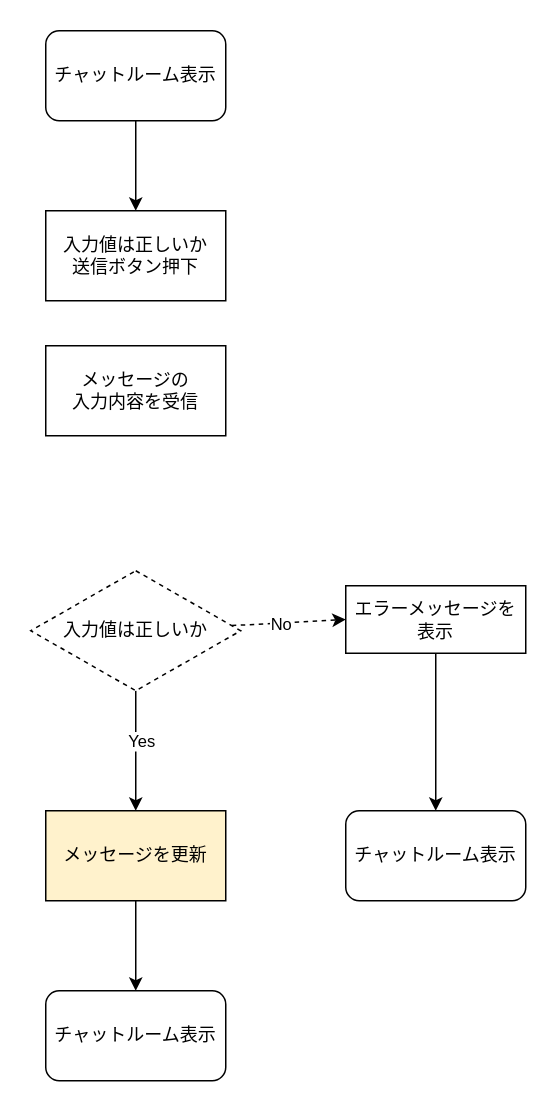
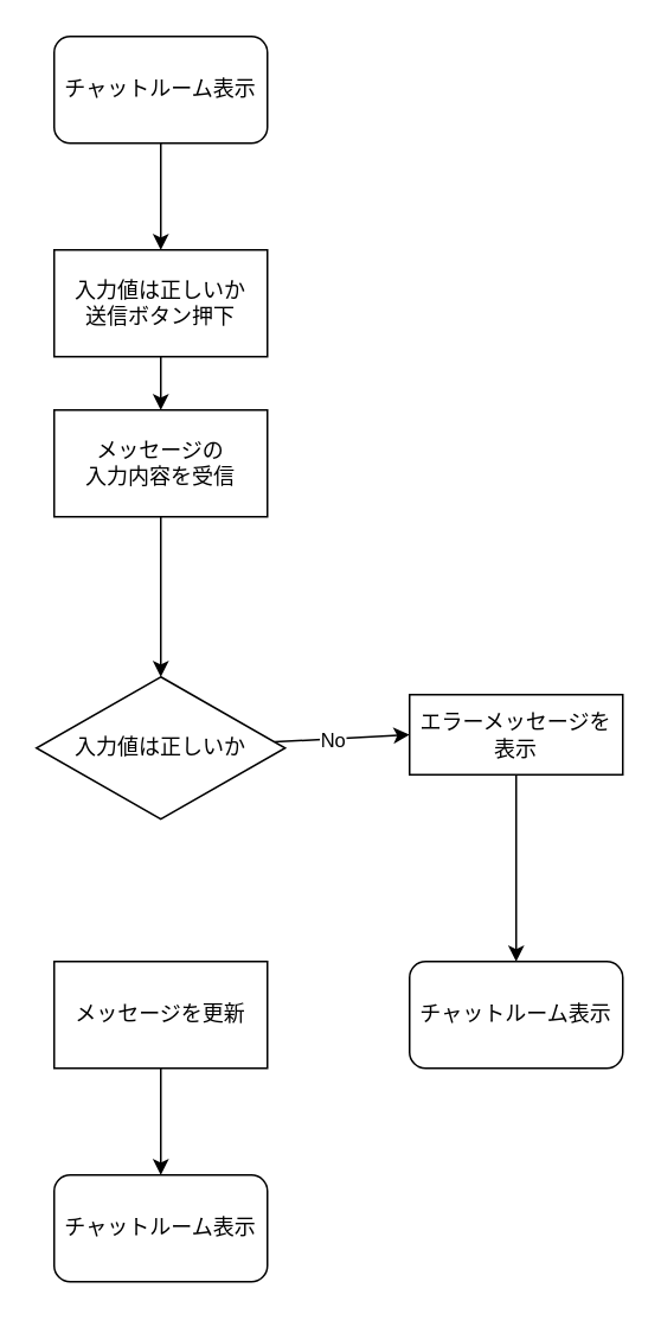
  <mxCell id="0" />
  <mxCell id="1" parent="0" />
+ <mxCell id="2" style="edgeStyle=none;html=1;entryX=0.5;entryY=0;entryDx=0;entryDy=0;" edge="1" parent="1" source="3" target="12"><mxGeometry relative="1" as="geometry" /></mxCell>
  <mxCell id="3" value="入力値は正しいか&lt;br&gt;送信ボタン押下" style="rounded=0;whiteSpace=wrap;html=1;" vertex="1" parent="1"><mxGeometry x="30" y="140" width="120" height="60" as="geometry" /></mxCell>
  <mxCell id="4" style="edgeStyle=none;html=1;entryX=0.5;entryY=0;entryDx=0;entryDy=0;" edge="1" parent="1" source="5" target="3"><mxGeometry relative="1" as="geometry" /></mxCell>
  <mxCell id="5" value="チャットルーム表示" style="rounded=1;whiteSpace=wrap;html=1;" vertex="1" parent="1"><mxGeometry x="30" y="20" width="120" height="60" as="geometry" /></mxCell>
- <mxCell id="6" style="edgeStyle=none;html=1;entryX=0;entryY=0.5;entryDx=0;entryDy=0;dashed=1;" edge="1" parent="1" source="10" target="14"><mxGeometry relative="1" as="geometry"><mxPoint x="240" y="420" as="targetPoint" /></mxGeometry></mxCell>
+ <mxCell id="6" style="edgeStyle=none;html=1;entryX=0;entryY=0.5;entryDx=0;entryDy=0;" edge="1" parent="1" source="10" target="14"><mxGeometry relative="1" as="geometry"><mxPoint x="240" y="420" as="targetPoint" /></mxGeometry></mxCell>
  <mxCell id="7" value="No" style="edgeLabel;html=1;align=center;verticalAlign=middle;resizable=0;points=[];" vertex="1" connectable="0" parent="6"><mxGeometry x="-0.171" y="-1" relative="1" as="geometry"><mxPoint as="offset" /></mxGeometry></mxCell>
- <mxCell id="8" style="edgeStyle=none;html=1;entryX=0.5;entryY=0;entryDx=0;entryDy=0;" edge="1" parent="1" source="10" target="17"><mxGeometry relative="1" as="geometry"><mxPoint x="90" y="520" as="targetPoint" /></mxGeometry></mxCell>
- <mxCell id="9" value="Yes" style="edgeLabel;html=1;align=center;verticalAlign=middle;resizable=0;points=[];" vertex="1" connectable="0" parent="8"><mxGeometry x="-0.175" y="3" relative="1" as="geometry"><mxPoint as="offset" /></mxGeometry></mxCell>
- <mxCell id="10" value="入力値は正しいか" style="rhombus;whiteSpace=wrap;html=1;dashed=1;" vertex="1" parent="1"><mxGeometry x="20" y="380" width="140" height="80" as="geometry" /></mxCell>
+ <mxCell id="10" value="入力値は正しいか" style="rhombus;whiteSpace=wrap;html=1;" vertex="1" parent="1"><mxGeometry x="20" y="380" width="140" height="80" as="geometry" /></mxCell>
+ <mxCell id="11" style="edgeStyle=none;html=1;entryX=0.5;entryY=0;entryDx=0;entryDy=0;" edge="1" parent="1" source="12" target="10"><mxGeometry relative="1" as="geometry" /></mxCell>
  <mxCell id="12" value="メッセージの&lt;br&gt;入力内容を受信" style="rounded=0;whiteSpace=wrap;html=1;" vertex="1" parent="1"><mxGeometry x="30" y="230" width="120" height="60" as="geometry" /></mxCell>
  <mxCell id="13" style="edgeStyle=none;html=1;entryX=0.5;entryY=0;entryDx=0;entryDy=0;" edge="1" parent="1" source="14" target="15"><mxGeometry relative="1" as="geometry" /></mxCell>
  <mxCell id="14" value="エラーメッセージを表示" style="rounded=0;whiteSpace=wrap;html=1;" vertex="1" parent="1"><mxGeometry x="230" y="390" width="120" height="45" as="geometry" /></mxCell>
  <mxCell id="15" value="チャットルーム表示" style="rounded=1;whiteSpace=wrap;html=1;" vertex="1" parent="1"><mxGeometry x="230" y="540" width="120" height="60" as="geometry" /></mxCell>
  <mxCell id="16" style="edgeStyle=none;html=1;entryX=0.5;entryY=0;entryDx=0;entryDy=0;" edge="1" parent="1" source="17" target="18"><mxGeometry relative="1" as="geometry" /></mxCell>
- <mxCell id="17" value="メッセージを更新" style="rounded=0;whiteSpace=wrap;html=1;fillColor=#fff2cc;" vertex="1" parent="1"><mxGeometry x="30" y="540" width="120" height="60" as="geometry" /></mxCell>
+ <mxCell id="17" value="メッセージを更新" style="rounded=0;whiteSpace=wrap;html=1;" vertex="1" parent="1"><mxGeometry x="30" y="540" width="120" height="60" as="geometry" /></mxCell>
  <mxCell id="18" value="チャットルーム表示" style="rounded=1;whiteSpace=wrap;html=1;" vertex="1" parent="1"><mxGeometry x="30" y="660" width="120" height="60" as="geometry" /></mxCell>
